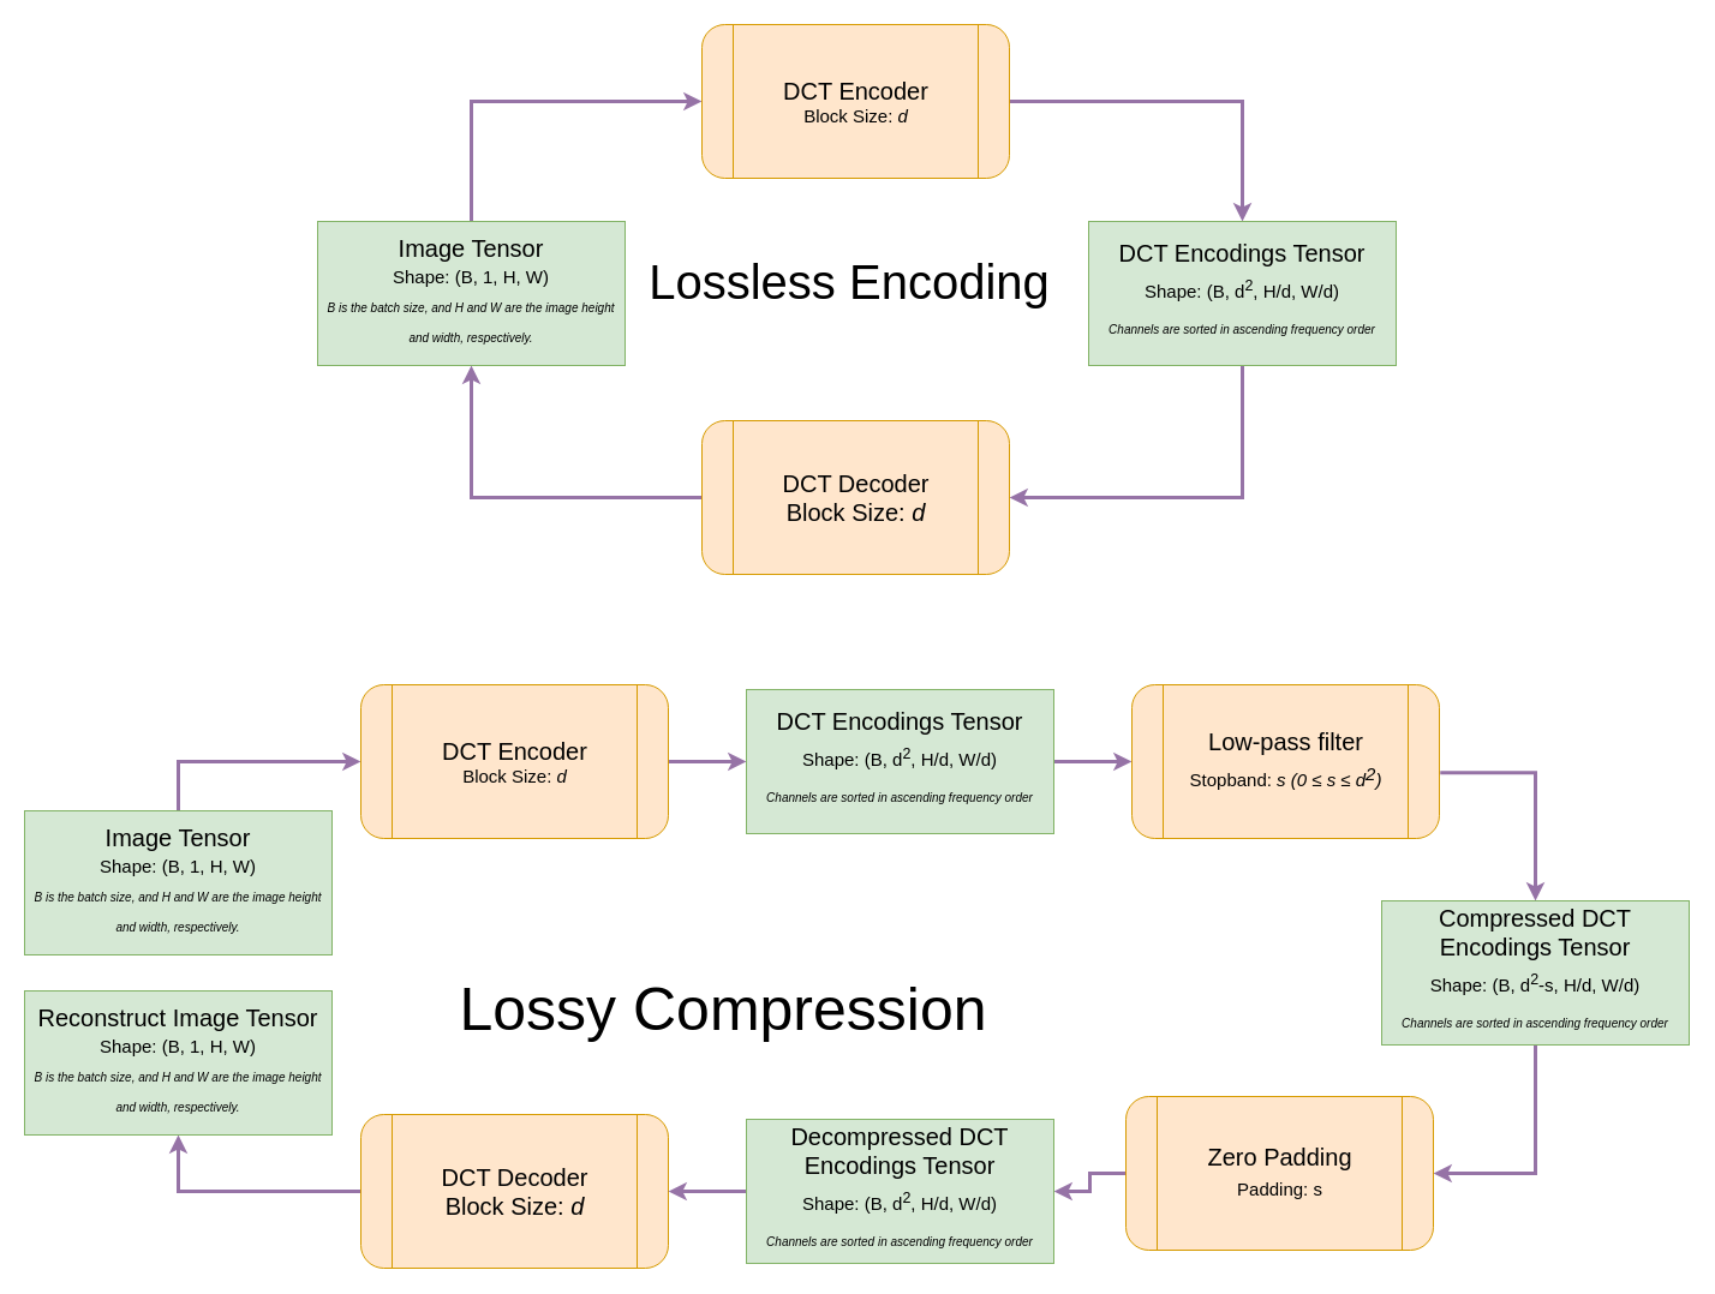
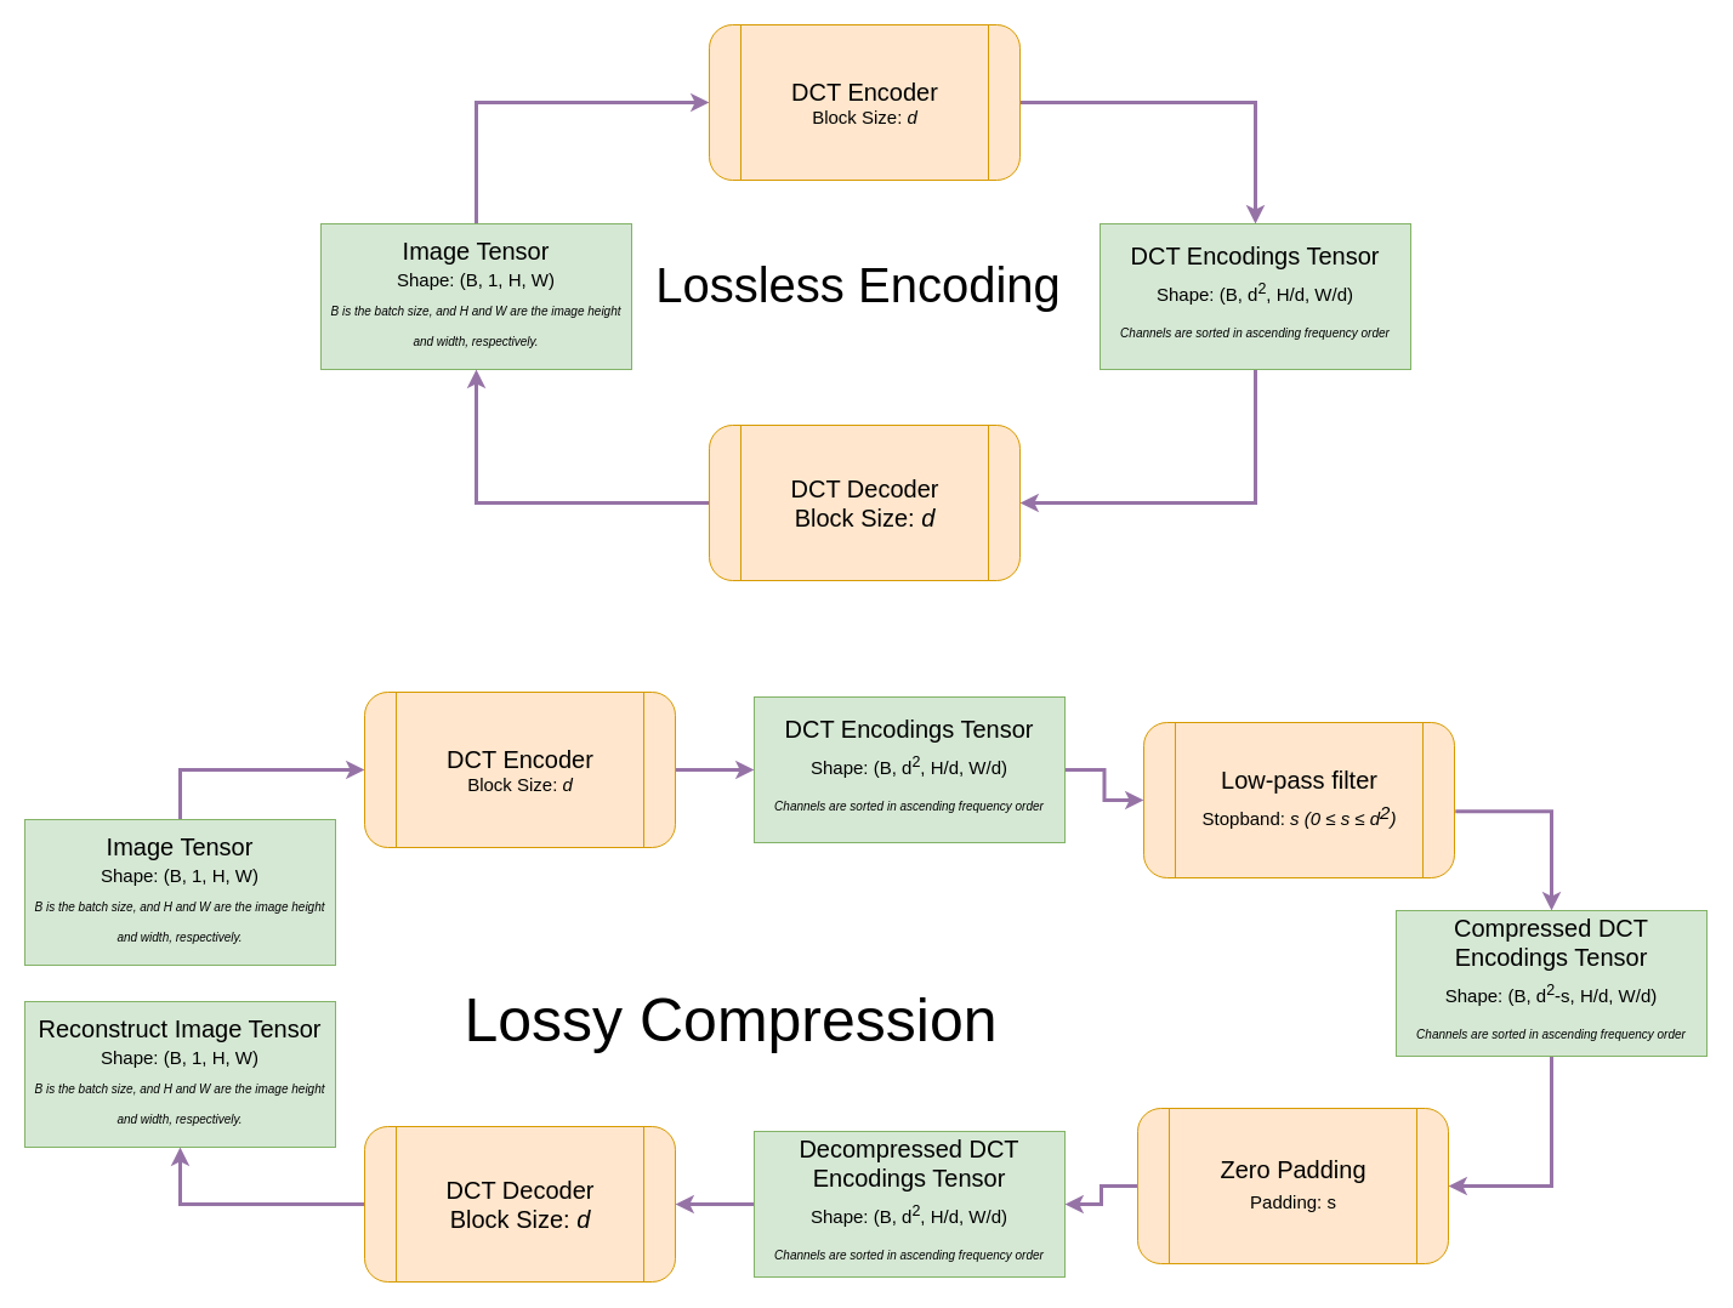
  <mxCell id="0" />
  <mxCell id="1" parent="0" />
  <mxCell id="2" value="" style="group" vertex="1" connectable="0" parent="1"><mxGeometry x="264" y="20" width="898" height="458" as="geometry" /></mxCell>
  <mxCell id="3" style="edgeStyle=orthogonalEdgeStyle;rounded=0;orthogonalLoop=1;jettySize=auto;html=1;exitX=0.5;exitY=0;exitDx=0;exitDy=0;entryX=0;entryY=0.5;entryDx=0;entryDy=0;strokeWidth=3;fillColor=#e1d5e7;strokeColor=#9673a6;" edge="1" parent="2" source="4" target="6"><mxGeometry relative="1" as="geometry" /></mxCell>
  <mxCell id="4" value="&lt;font style=&quot;font-size: 20px;&quot;&gt;Image Tensor&lt;/font&gt;&lt;div style=&quot;line-height: 200%;&quot;&gt;&lt;font style=&quot;font-size: 15px;&quot;&gt;Shape: (B, 1, H, W)&lt;/font&gt;&lt;/div&gt;&lt;div style=&quot;line-height: 200%;&quot;&gt;&lt;i style=&quot;&quot;&gt;&lt;font style=&quot;font-size: 10px;&quot;&gt;B is the batch size, and H and W are the image height and width, respectively.&lt;/font&gt;&lt;/i&gt;&lt;br&gt;&lt;/div&gt;" style="whiteSpace=wrap;html=1;fillColor=#d5e8d4;strokeColor=#82b366;rounded=0;glass=0;shadow=0;" vertex="1" parent="2"><mxGeometry y="164" width="256" height="120" as="geometry" /></mxCell>
  <mxCell id="5" style="edgeStyle=orthogonalEdgeStyle;rounded=0;orthogonalLoop=1;jettySize=auto;html=1;exitX=1;exitY=0.5;exitDx=0;exitDy=0;entryX=0.5;entryY=0;entryDx=0;entryDy=0;fillColor=#e1d5e7;strokeColor=#9673a6;strokeWidth=3;" edge="1" parent="2" source="6" target="8"><mxGeometry relative="1" as="geometry" /></mxCell>
  <mxCell id="6" value="&lt;font style=&quot;font-size: 20px;&quot;&gt;DCT Encoder&lt;/font&gt;&lt;div style=&quot;font-size: 15px;&quot;&gt;&lt;font style=&quot;font-size: 15px;&quot;&gt;Block Size: &lt;i&gt;d&lt;/i&gt;&lt;/font&gt;&lt;/div&gt;" style="shape=process;whiteSpace=wrap;html=1;backgroundOutline=1;fillColor=#ffe6cc;strokeColor=#d79b00;rounded=1;" vertex="1" parent="2"><mxGeometry x="320" width="256" height="128" as="geometry" /></mxCell>
  <mxCell id="7" style="edgeStyle=orthogonalEdgeStyle;rounded=0;orthogonalLoop=1;jettySize=auto;html=1;exitX=0.5;exitY=1;exitDx=0;exitDy=0;entryX=1;entryY=0.5;entryDx=0;entryDy=0;strokeWidth=3;fillColor=#e1d5e7;strokeColor=#9673a6;" edge="1" parent="2" source="8" target="10"><mxGeometry relative="1" as="geometry" /></mxCell>
  <mxCell id="8" value="&lt;font style=&quot;font-size: 20px;&quot;&gt;DCT Encodings Tensor&lt;/font&gt;&lt;div style=&quot;line-height: 200%; font-size: 15px;&quot;&gt;&lt;font style=&quot;font-size: 15px;&quot;&gt;Shape: (B, d&lt;sup style=&quot;&quot;&gt;2&lt;/sup&gt;, H/d, W/d)&lt;/font&gt;&lt;/div&gt;&lt;div style=&quot;line-height: 200%; font-size: 15px;&quot;&gt;&lt;i style=&quot;&quot;&gt;&lt;font style=&quot;font-size: 10px;&quot;&gt;Channels are sorted in ascending frequency order&lt;/font&gt;&lt;/i&gt;&lt;br&gt;&lt;/div&gt;" style="whiteSpace=wrap;html=1;imageWidth=24;fillColor=#d5e8d4;strokeColor=#82b366;" vertex="1" parent="2"><mxGeometry x="642" y="164" width="256" height="120" as="geometry" /></mxCell>
  <mxCell id="9" style="edgeStyle=orthogonalEdgeStyle;rounded=0;orthogonalLoop=1;jettySize=auto;html=1;exitX=0;exitY=0.5;exitDx=0;exitDy=0;entryX=0.5;entryY=1;entryDx=0;entryDy=0;fillColor=#e1d5e7;strokeColor=#9673a6;strokeWidth=3;" edge="1" parent="2" source="10" target="4"><mxGeometry relative="1" as="geometry" /></mxCell>
  <mxCell id="10" value="&lt;font style=&quot;font-size: 20px;&quot;&gt;DCT Decoder&lt;/font&gt;&lt;div&gt;&lt;font style=&quot;font-size: 20px;&quot;&gt;Block Size:&amp;nbsp;&lt;i&gt;d&lt;/i&gt;&lt;/font&gt;&lt;/div&gt;" style="shape=process;whiteSpace=wrap;html=1;backgroundOutline=1;fillColor=#ffe6cc;strokeColor=#d79b00;rounded=1;" vertex="1" parent="2"><mxGeometry x="320" y="330" width="256" height="128" as="geometry" /></mxCell>
  <mxCell id="11" value="&lt;font style=&quot;font-size: 40px;&quot;&gt;Lossless Encoding&lt;/font&gt;" style="text;html=1;align=center;verticalAlign=middle;whiteSpace=wrap;rounded=0;" vertex="1" parent="2"><mxGeometry x="273" y="199" width="340" height="30" as="geometry" /></mxCell>
  <mxCell id="12" value="" style="group" vertex="1" connectable="0" parent="1"><mxGeometry x="20" y="570" width="1386" height="486" as="geometry" /></mxCell>
  <mxCell id="13" style="edgeStyle=orthogonalEdgeStyle;rounded=0;orthogonalLoop=1;jettySize=auto;html=1;fillColor=#e1d5e7;strokeColor=#9673a6;strokeWidth=3;exitX=0.5;exitY=0;exitDx=0;exitDy=0;" edge="1" parent="12" source="14" target="16"><mxGeometry relative="1" as="geometry" /></mxCell>
  <mxCell id="14" value="&lt;font style=&quot;font-size: 20px;&quot;&gt;Image Tensor&lt;/font&gt;&lt;div style=&quot;line-height: 200%;&quot;&gt;&lt;font style=&quot;font-size: 15px;&quot;&gt;Shape: (B, 1, H, W)&lt;/font&gt;&lt;/div&gt;&lt;div style=&quot;line-height: 200%;&quot;&gt;&lt;i style=&quot;&quot;&gt;&lt;font style=&quot;font-size: 10px;&quot;&gt;B is the batch size, and H and W are the image height and width, respectively.&lt;/font&gt;&lt;/i&gt;&lt;br&gt;&lt;/div&gt;" style="whiteSpace=wrap;html=1;fillColor=#d5e8d4;strokeColor=#82b366;rounded=0;glass=0;shadow=0;" vertex="1" parent="12"><mxGeometry y="105" width="256" height="120" as="geometry" /></mxCell>
  <mxCell id="15" style="edgeStyle=orthogonalEdgeStyle;rounded=0;orthogonalLoop=1;jettySize=auto;html=1;exitX=1;exitY=0.5;exitDx=0;exitDy=0;entryX=0;entryY=0.5;entryDx=0;entryDy=0;strokeWidth=3;fillColor=#e1d5e7;strokeColor=#9673a6;" edge="1" parent="12" source="16" target="18"><mxGeometry relative="1" as="geometry" /></mxCell>
  <mxCell id="16" value="&lt;font style=&quot;font-size: 20px;&quot;&gt;DCT Encoder&lt;/font&gt;&lt;div style=&quot;font-size: 15px;&quot;&gt;&lt;font style=&quot;font-size: 15px;&quot;&gt;Block Size: &lt;i&gt;d&lt;/i&gt;&lt;/font&gt;&lt;/div&gt;" style="shape=process;whiteSpace=wrap;html=1;backgroundOutline=1;fillColor=#ffe6cc;strokeColor=#d79b00;rounded=1;" vertex="1" parent="12"><mxGeometry x="280" width="256" height="128" as="geometry" /></mxCell>
  <mxCell id="17" style="edgeStyle=orthogonalEdgeStyle;rounded=0;orthogonalLoop=1;jettySize=auto;html=1;entryX=0;entryY=0.5;entryDx=0;entryDy=0;fillColor=#e1d5e7;strokeColor=#9673a6;strokeWidth=3;" edge="1" parent="12" source="18" target="24"><mxGeometry relative="1" as="geometry" /></mxCell>
  <mxCell id="18" value="&lt;font style=&quot;font-size: 20px;&quot;&gt;DCT Encodings Tensor&lt;/font&gt;&lt;div style=&quot;line-height: 200%; font-size: 15px;&quot;&gt;&lt;font style=&quot;font-size: 15px;&quot;&gt;Shape: (B, d&lt;sup style=&quot;&quot;&gt;2&lt;/sup&gt;, H/d, W/d)&lt;/font&gt;&lt;/div&gt;&lt;div style=&quot;line-height: 200%; font-size: 15px;&quot;&gt;&lt;i style=&quot;&quot;&gt;&lt;font style=&quot;font-size: 10px;&quot;&gt;Channels are sorted in ascending frequency order&lt;/font&gt;&lt;/i&gt;&lt;br&gt;&lt;/div&gt;" style="whiteSpace=wrap;html=1;imageWidth=24;fillColor=#d5e8d4;strokeColor=#82b366;" vertex="1" parent="12"><mxGeometry x="601" y="4" width="256" height="120" as="geometry" /></mxCell>
  <mxCell id="19" style="edgeStyle=orthogonalEdgeStyle;rounded=0;orthogonalLoop=1;jettySize=auto;html=1;exitX=0;exitY=0.5;exitDx=0;exitDy=0;entryX=0.5;entryY=1;entryDx=0;entryDy=0;fillColor=#e1d5e7;strokeColor=#9673a6;strokeWidth=3;" edge="1" parent="12" source="20" target="22"><mxGeometry relative="1" as="geometry" /></mxCell>
  <mxCell id="20" value="&lt;font style=&quot;font-size: 20px;&quot;&gt;DCT Decoder&lt;/font&gt;&lt;div&gt;&lt;font style=&quot;font-size: 20px;&quot;&gt;Block Size:&amp;nbsp;&lt;i&gt;d&lt;/i&gt;&lt;/font&gt;&lt;/div&gt;" style="shape=process;whiteSpace=wrap;html=1;backgroundOutline=1;fillColor=#ffe6cc;strokeColor=#d79b00;rounded=1;" vertex="1" parent="12"><mxGeometry x="280" y="358" width="256" height="128" as="geometry" /></mxCell>
  <mxCell id="21" value="&lt;font style=&quot;font-size: 50px;&quot;&gt;Lossy Compression&lt;/font&gt;" style="text;html=1;align=center;verticalAlign=middle;whiteSpace=wrap;rounded=0;" vertex="1" parent="12"><mxGeometry x="357" y="255" width="450" height="30" as="geometry" /></mxCell>
  <mxCell id="22" value="&lt;font style=&quot;font-size: 20px;&quot;&gt;Reconstruct Image Tensor&lt;/font&gt;&lt;div style=&quot;line-height: 200%;&quot;&gt;&lt;font style=&quot;font-size: 15px;&quot;&gt;Shape: (B, 1, H, W)&lt;/font&gt;&lt;/div&gt;&lt;div style=&quot;line-height: 200%;&quot;&gt;&lt;i style=&quot;&quot;&gt;&lt;font style=&quot;font-size: 10px;&quot;&gt;B is the batch size, and H and W are the image height and width, respectively.&lt;/font&gt;&lt;/i&gt;&lt;br&gt;&lt;/div&gt;" style="whiteSpace=wrap;html=1;fillColor=#d5e8d4;strokeColor=#82b366;rounded=0;glass=0;shadow=0;" vertex="1" parent="12"><mxGeometry y="255" width="256" height="120" as="geometry" /></mxCell>
  <mxCell id="23" style="edgeStyle=orthogonalEdgeStyle;rounded=0;orthogonalLoop=1;jettySize=auto;html=1;fillColor=#e1d5e7;strokeColor=#9673a6;strokeWidth=3;exitX=1.003;exitY=0.573;exitDx=0;exitDy=0;exitPerimeter=0;entryX=0.5;entryY=0;entryDx=0;entryDy=0;" edge="1" parent="12" source="24" target="26"><mxGeometry relative="1" as="geometry"><mxPoint x="1286" y="70" as="sourcePoint" /><mxPoint x="1376" y="130" as="targetPoint" /></mxGeometry></mxCell>
- <mxCell id="24" value="&lt;div style=&quot;line-height: 200%;&quot;&gt;&lt;span style=&quot;font-size: 20px;&quot;&gt;Low-pass filter&lt;/span&gt;&lt;/div&gt;&lt;div style=&quot;line-height: 200%;&quot;&gt;&lt;font style=&quot;&quot;&gt;&lt;span style=&quot;font-size: 15px;&quot;&gt;Stopband: &lt;/span&gt;&lt;i style=&quot;&quot;&gt;&lt;span style=&quot;font-size: 15px;&quot;&gt;s (0 ≤ s ≤ d&lt;/span&gt;&lt;sup style=&quot;font-size: 15px;&quot;&gt;2&lt;/sup&gt;&lt;span style=&quot;font-size: 15px;&quot;&gt;)&lt;/span&gt;&lt;/i&gt;&lt;/font&gt;&lt;/div&gt;" style="shape=process;whiteSpace=wrap;html=1;backgroundOutline=1;fillColor=#ffe6cc;strokeColor=#d79b00;rounded=1;" vertex="1" parent="12"><mxGeometry x="922" width="256" height="128" as="geometry" /></mxCell>
+ <mxCell id="24" value="&lt;div style=&quot;line-height: 200%;&quot;&gt;&lt;span style=&quot;font-size: 20px;&quot;&gt;Low-pass filter&lt;/span&gt;&lt;/div&gt;&lt;div style=&quot;line-height: 200%;&quot;&gt;&lt;font style=&quot;&quot;&gt;&lt;span style=&quot;font-size: 15px;&quot;&gt;Stopband: &lt;/span&gt;&lt;i style=&quot;&quot;&gt;&lt;span style=&quot;font-size: 15px;&quot;&gt;s (0 ≤ s ≤ d&lt;/span&gt;&lt;sup style=&quot;font-size: 15px;&quot;&gt;2&lt;/sup&gt;&lt;span style=&quot;font-size: 15px;&quot;&gt;)&lt;/span&gt;&lt;/i&gt;&lt;/font&gt;&lt;/div&gt;" style="shape=process;whiteSpace=wrap;html=1;backgroundOutline=1;fillColor=#ffe6cc;strokeColor=#d79b00;rounded=1;" vertex="1" parent="12"><mxGeometry x="922" y="25" width="256" height="128" as="geometry" /></mxCell>
  <mxCell id="25" style="edgeStyle=orthogonalEdgeStyle;rounded=0;orthogonalLoop=1;jettySize=auto;html=1;exitX=0.5;exitY=1;exitDx=0;exitDy=0;strokeWidth=3;fillColor=#e1d5e7;strokeColor=#9673a6;entryX=1;entryY=0.5;entryDx=0;entryDy=0;" edge="1" parent="12" source="26" target="28"><mxGeometry relative="1" as="geometry" /></mxCell>
  <mxCell id="26" value="&lt;font style=&quot;font-size: 20px;&quot;&gt;Compressed DCT Encodings Tensor&lt;/font&gt;&lt;div style=&quot;line-height: 200%; font-size: 15px;&quot;&gt;&lt;font style=&quot;font-size: 15px;&quot;&gt;Shape: (B, d&lt;sup style=&quot;&quot;&gt;2&lt;/sup&gt;-s, H/d, W/d)&lt;/font&gt;&lt;/div&gt;&lt;div style=&quot;line-height: 200%; font-size: 15px;&quot;&gt;&lt;i style=&quot;&quot;&gt;&lt;font style=&quot;font-size: 10px;&quot;&gt;Channels are sorted in ascending frequency order&lt;/font&gt;&lt;/i&gt;&lt;br&gt;&lt;/div&gt;" style="whiteSpace=wrap;html=1;imageWidth=24;fillColor=#d5e8d4;strokeColor=#82b366;" vertex="1" parent="12"><mxGeometry x="1130" y="180" width="256" height="120" as="geometry" /></mxCell>
  <mxCell id="27" style="edgeStyle=orthogonalEdgeStyle;rounded=0;orthogonalLoop=1;jettySize=auto;html=1;exitX=0;exitY=0.5;exitDx=0;exitDy=0;entryX=1;entryY=0.5;entryDx=0;entryDy=0;fillColor=#e1d5e7;strokeColor=#9673a6;strokeWidth=3;" edge="1" parent="12" source="28" target="30"><mxGeometry relative="1" as="geometry" /></mxCell>
  <mxCell id="28" value="&lt;div style=&quot;line-height: 200%;&quot;&gt;&lt;span style=&quot;font-size: 20px;&quot;&gt;Zero Padding&lt;/span&gt;&lt;/div&gt;&lt;div style=&quot;line-height: 200%;&quot;&gt;&lt;span style=&quot;font-size: 15px;&quot;&gt;Padding: s&lt;/span&gt;&lt;/div&gt;" style="shape=process;whiteSpace=wrap;html=1;backgroundOutline=1;fillColor=#ffe6cc;strokeColor=#d79b00;rounded=1;" vertex="1" parent="12"><mxGeometry x="917" y="343" width="256" height="128" as="geometry" /></mxCell>
  <mxCell id="29" style="edgeStyle=orthogonalEdgeStyle;rounded=0;orthogonalLoop=1;jettySize=auto;html=1;exitX=0;exitY=0.5;exitDx=0;exitDy=0;entryX=1;entryY=0.5;entryDx=0;entryDy=0;fillColor=#e1d5e7;strokeColor=#9673a6;strokeWidth=3;" edge="1" parent="12" source="30" target="20"><mxGeometry relative="1" as="geometry" /></mxCell>
  <mxCell id="30" value="&lt;font style=&quot;font-size: 20px;&quot;&gt;Decompressed DCT Encodings Tensor&lt;/font&gt;&lt;div style=&quot;line-height: 200%; font-size: 15px;&quot;&gt;&lt;font style=&quot;font-size: 15px;&quot;&gt;Shape: (B, d&lt;sup style=&quot;&quot;&gt;2&lt;/sup&gt;, H/d, W/d)&lt;/font&gt;&lt;/div&gt;&lt;div style=&quot;line-height: 200%; font-size: 15px;&quot;&gt;&lt;i style=&quot;&quot;&gt;&lt;font style=&quot;font-size: 10px;&quot;&gt;Channels are sorted in ascending frequency order&lt;/font&gt;&lt;/i&gt;&lt;br&gt;&lt;/div&gt;" style="whiteSpace=wrap;html=1;imageWidth=24;fillColor=#d5e8d4;strokeColor=#82b366;" vertex="1" parent="12"><mxGeometry x="601" y="362" width="256" height="120" as="geometry" /></mxCell>
